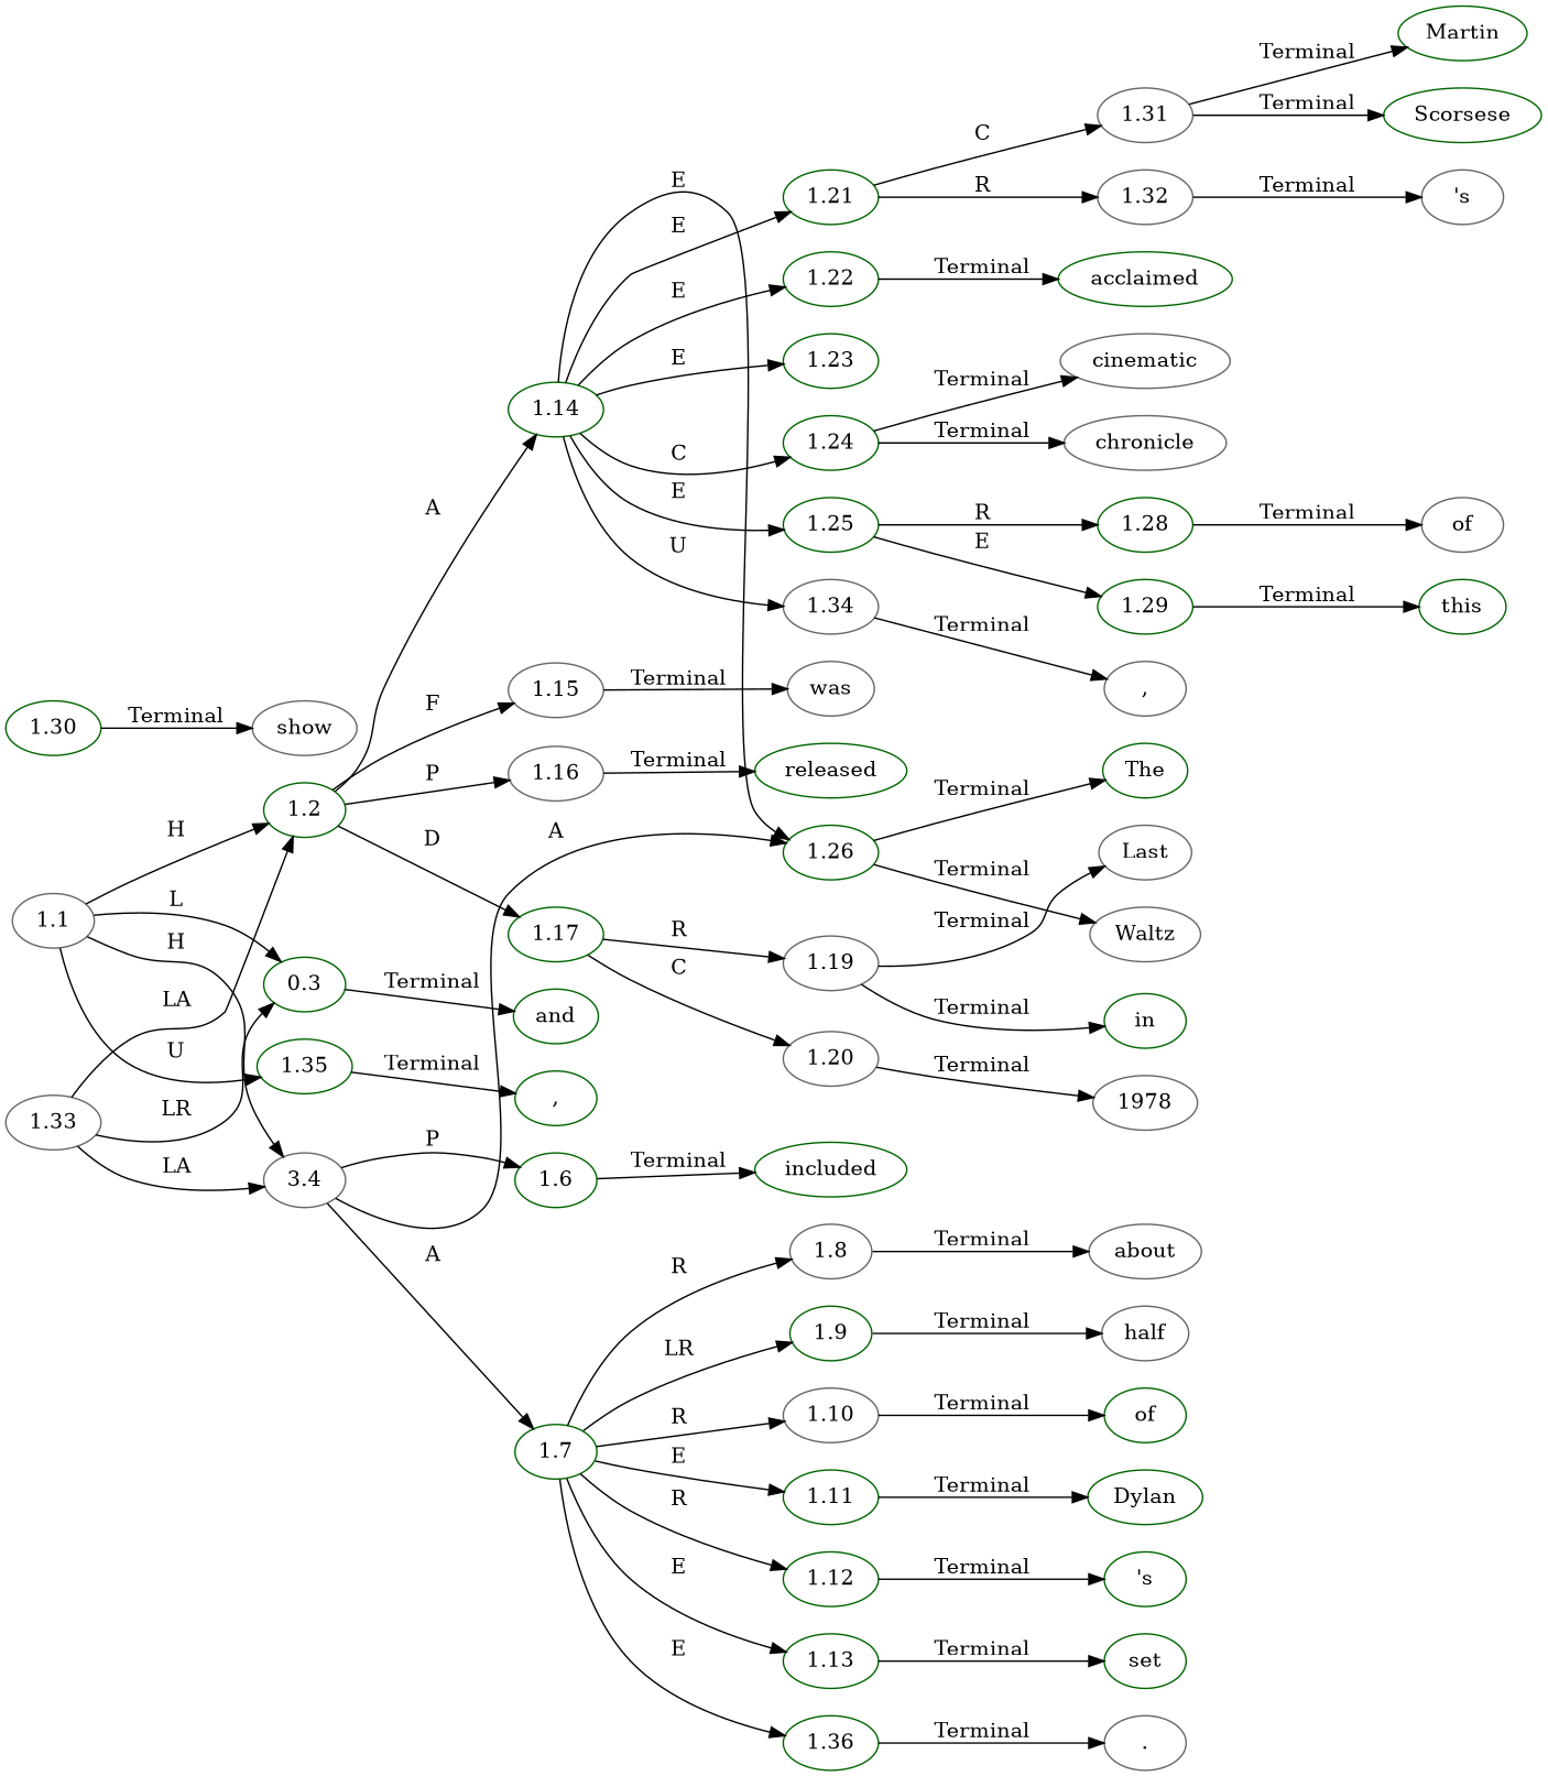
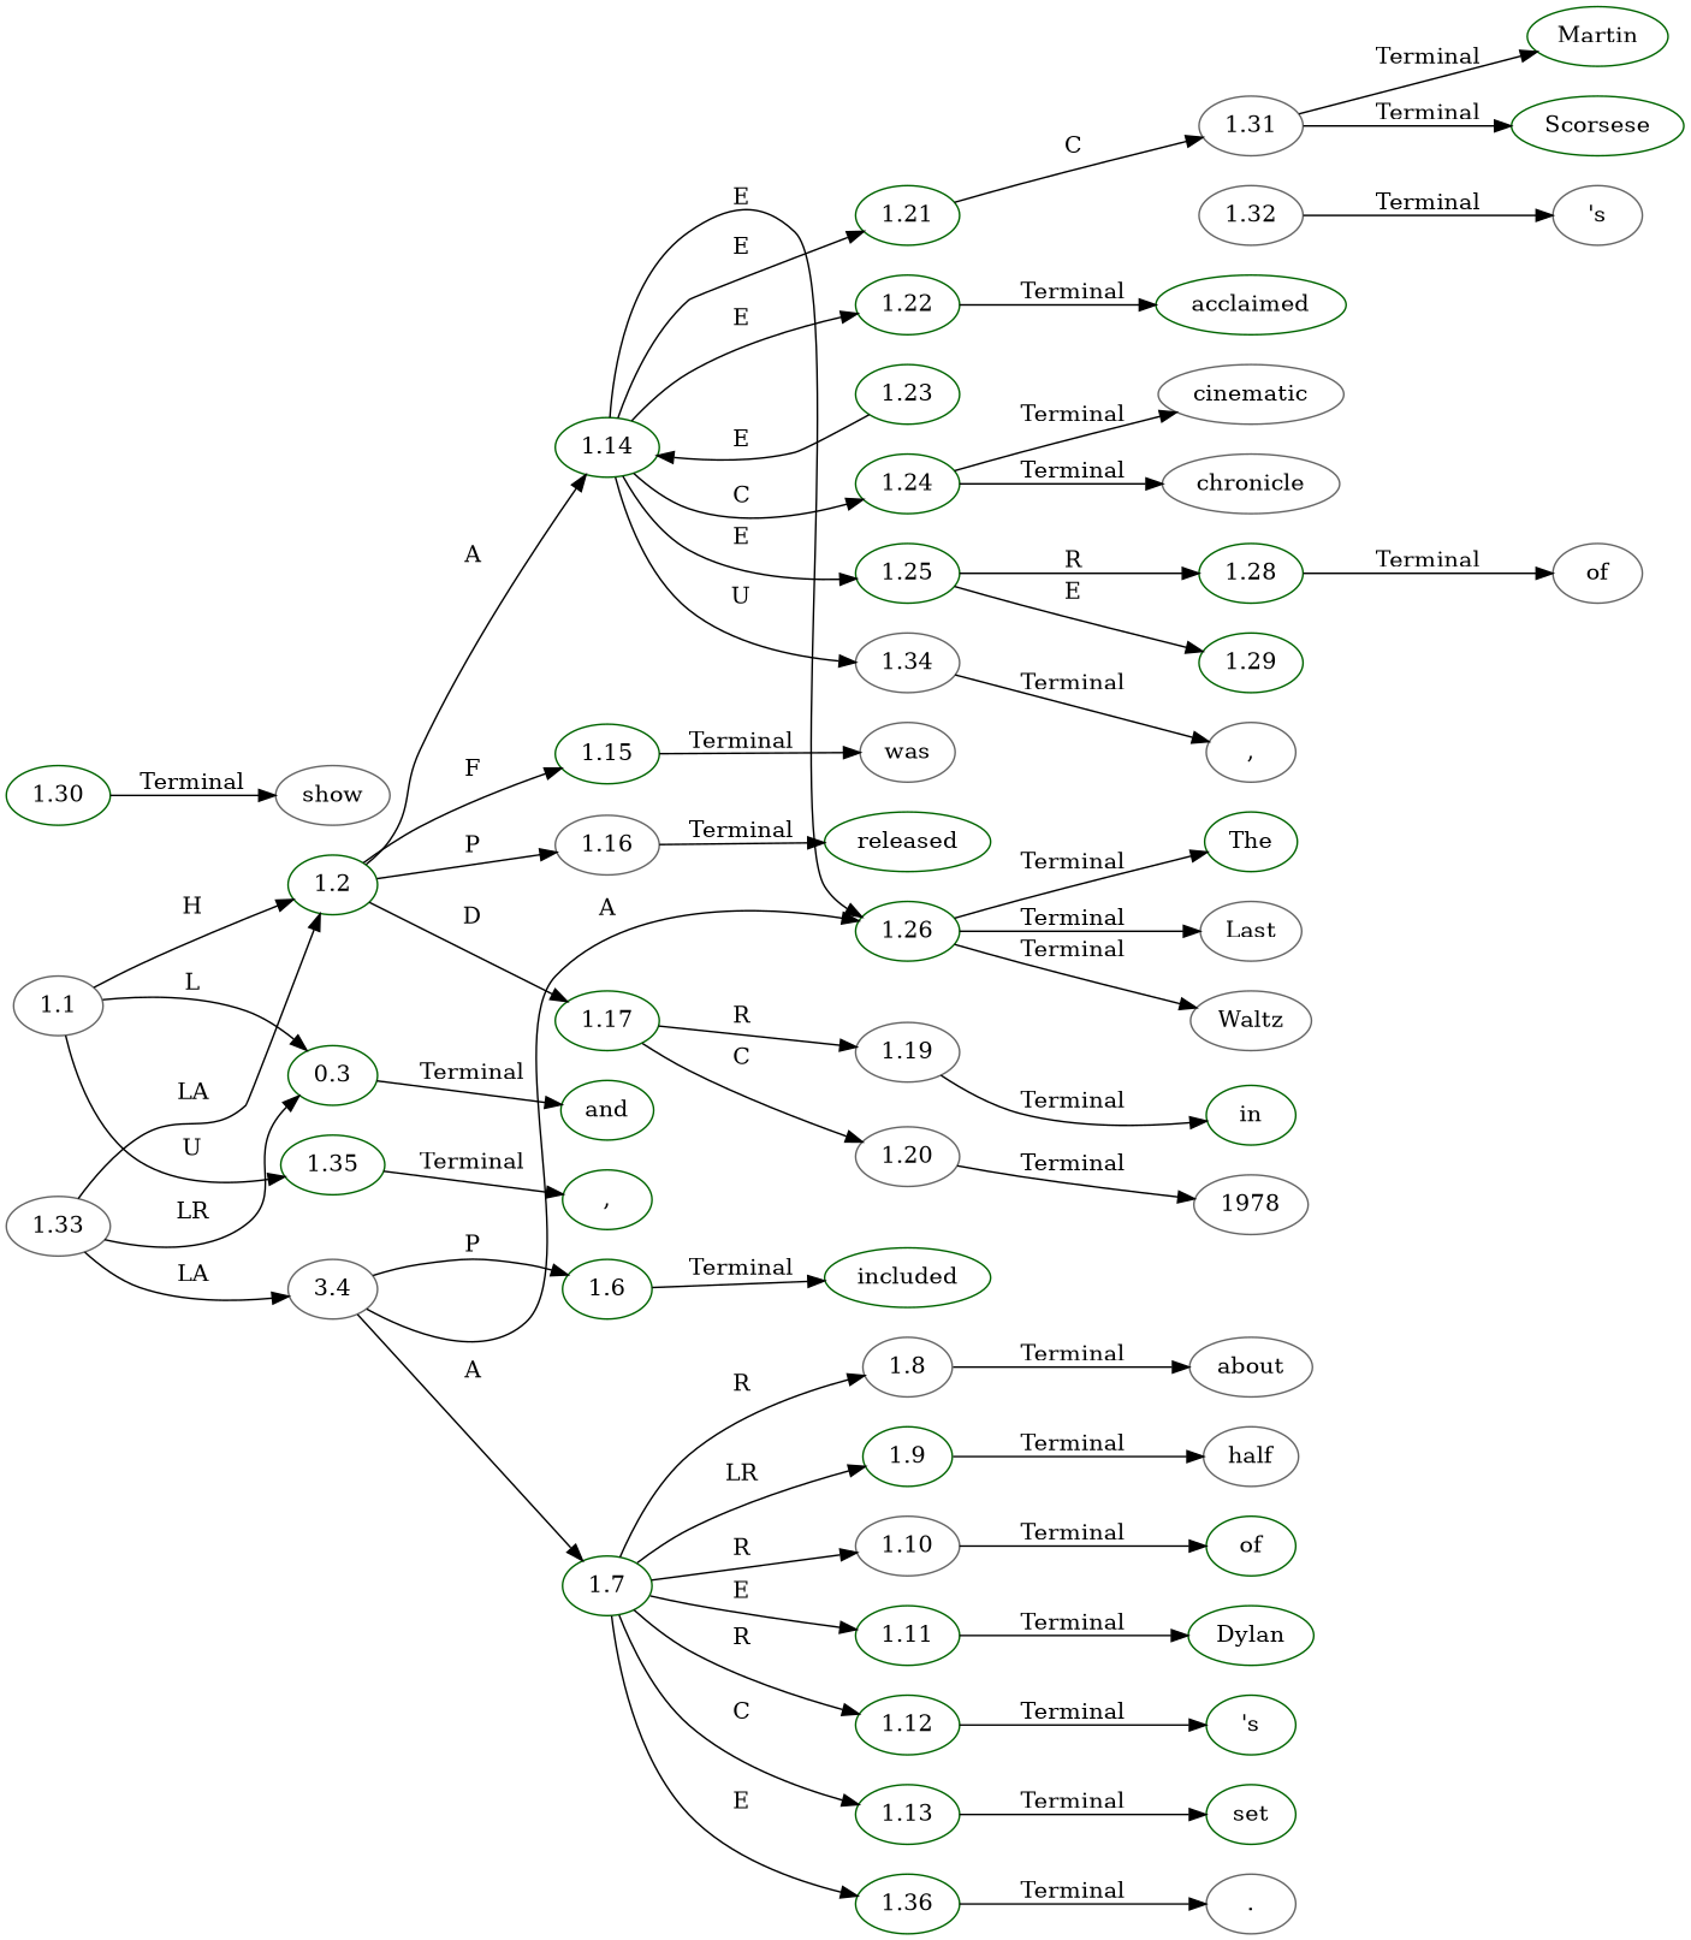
  digraph {
    rankdir=LR
    node [color=darkgreen ordering=out]
    edge [ordering=out]
    n1 [label=Martin]
    n2 [color=gray40 label=","]
    n3 [label=The]
    n4 [color=gray40 label=Last]
    n5 [color=gray40 label=Waltz]
    n6 [label=","]
    n7 [color=gray40 label=was]
    n8 [label=released]
    n9 [label=in]
    n10 [color=gray40 label=1978]
    n11 [label=and]
    n12 [label=Scorsese]
    n13 [label=included]
    n14 [color=gray40 label=about]
    n15 [color=gray40 label=half]
    n16 [label=of]
    n17 [label=Dylan]
    n18 [label="'s"]
    n19 [label=set]
    n20 [color=gray40 label="."]
    n21 [color=gray40 label="'s"]
    n22 [label=acclaimed]
    n23 [color=gray40 label=cinematic]
    n24 [color=gray40 label=chronicle]
    n25 [color=gray40 label=of]
-   n26 [label=this]
    n27 [color=gray40 label=show]
    n28 [color=gray40 label=1.1]
    n29 [label=1.2]
    n30 [label=0.3]
    n31 [color=gray40 label=3.4]
    n32 [label=1.35]
    n33 [label=1.14]
-   n34 [color=gray40 label=1.15]
+   n34 [label=1.15]
    n35 [color=gray40 label=1.16]
    n36 [label=1.17]
    n37 [label=1.6]
    n38 [label=1.7]
    n39 [label=1.26]
    n40 [label=1.21]
    n41 [label=1.22]
    n42 [label=1.23]
    n43 [label=1.24]
    n44 [label=1.25]
    n45 [color=gray40 label=1.34]
    n46 [color=gray40 label=1.19]
    n47 [color=gray40 label=1.20]
    n48 [color=gray40 label=1.8]
    n49 [label=1.9]
    n50 [color=gray40 label=1.10]
    n51 [label=1.11]
    n52 [label=1.12]
    n53 [label=1.13]
    n54 [label=1.36]
    n55 [color=gray40 label=1.31]
    n56 [color=gray40 label=1.32]
    n57 [label=1.28]
    n58 [label=1.29]
    n59 [label=1.30]
    n60 [color=gray40 label=1.33]
    n28 -> n29 [label=H]
    n28 -> n30 [label=L]
-   n28 -> n31 [label=H]
    n28 -> n32 [label=U]
    n29 -> n33 [label=A]
    n29 -> n34 [label=F]
    n29 -> n35 [label=P]
    n29 -> n36 [label=D]
    n30 -> n11 [label=Terminal]
    n31 -> n37 [label=P]
    n31 -> n38 [label=A]
    n31 -> n39 [label=A]
    n32 -> n6 [label=Terminal]
    n33 -> n39 [label=E]
    n33 -> n40 [label=E]
    n33 -> n41 [label=E]
-   n33 -> n42 [label=E]
+   n42 -> n33 [label=E]
    n33 -> n43 [label=C]
    n33 -> n44 [label=E]
    n33 -> n45 [label=U]
    n34 -> n7 [label=Terminal]
    n35 -> n8 [label=Terminal]
    n36 -> n46 [label=R]
    n36 -> n47 [label=C]
    n37 -> n13 [label=Terminal]
    n38 -> n48 [label=R]
    n38 -> n49 [label=LR]
    n38 -> n50 [label=R]
    n38 -> n51 [label=E]
    n38 -> n52 [label=R]
-   n38 -> n53 [label=E]
+   n38 -> n53 [label=C]
    n38 -> n54 [label=E]
    n39 -> n3 [label=Terminal]
-   n46 -> n4 [label=Terminal]
+   n39 -> n4 [label=Terminal]
    n39 -> n5 [label=Terminal]
    n40 -> n55 [label=C]
-   n40 -> n56 [label=R]
    n41 -> n22 [label=Terminal]
    n43 -> n23 [label=Terminal]
    n43 -> n24 [label=Terminal]
    n44 -> n57 [label=R]
    n44 -> n58 [label=E]
    n45 -> n2 [label=Terminal]
    n46 -> n9 [label=Terminal]
    n47 -> n10 [label=Terminal]
    n48 -> n14 [label=Terminal]
    n49 -> n15 [label=Terminal]
    n50 -> n16 [label=Terminal]
    n51 -> n17 [label=Terminal]
    n52 -> n18 [label=Terminal]
    n53 -> n19 [label=Terminal]
    n54 -> n20 [label=Terminal]
    n55 -> n1 [label=Terminal]
    n55 -> n12 [label=Terminal]
    n56 -> n21 [label=Terminal]
    n57 -> n25 [label=Terminal]
-   n58 -> n26 [label=Terminal]
    n59 -> n27 [label=Terminal]
    n60 -> n29 [label=LA]
    n60 -> n30 [label=LR]
    n60 -> n31 [label=LA]
  }
